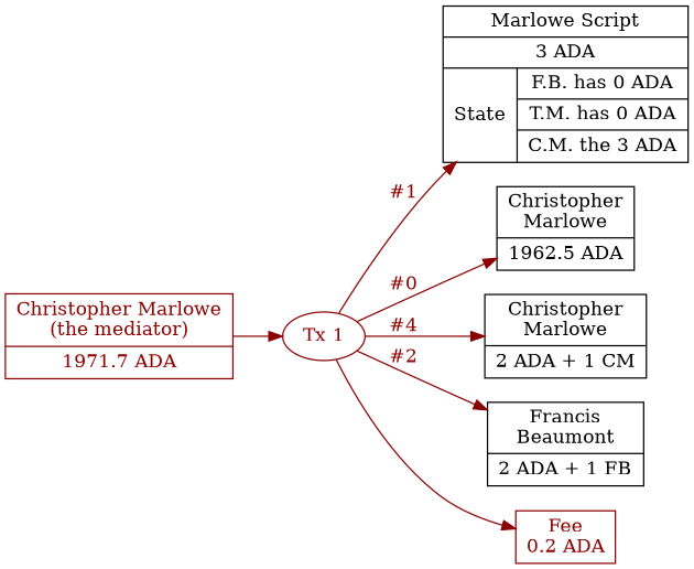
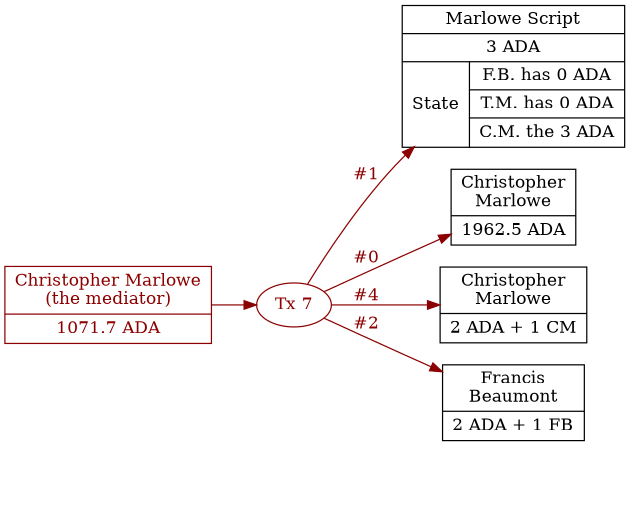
  digraph {
    rankdir=LR
    node [color=black fontcolor=black shape=record]
    edge [color=darkred fontcolor=darkred]
-   n1 [color=darkred fontcolor=darkred label="Christopher Marlowe\n(the mediator)|1971.7 ADA"]
-   n2 [color=darkred fontcolor=darkred label="Tx 1" shape=oval]
+   n1 [color=darkred fontcolor=darkred label="Christopher Marlowe\n(the mediator)|1071.7 ADA"]
+   n2 [color=darkred fontcolor=darkred label="Tx 7" shape=oval]
    n3 [label="Marlowe Script|3 ADA|{State|{F.B. has 0 ADA|T.M. has 0 ADA|C.M. the 3 ADA}}"]
    n4 [label="Christopher\nMarlowe|1962.5 ADA"]
    n5 [label="Christopher\nMarlowe|2 ADA + 1 CM"]
    n6 [label="Francis\nBeaumont|2 ADA + 1 FB"]
-   n7 [color=darkred fontcolor=darkred label="Fee\n0.2 ADA"]
    n1 -> n2
    n2 -> n3 [label="#1"]
    n2 -> n4 [label="#0"]
    n2 -> n5 [label="#4"]
    n2 -> n6 [label="#2"]
-   n2 -> n7
  }
